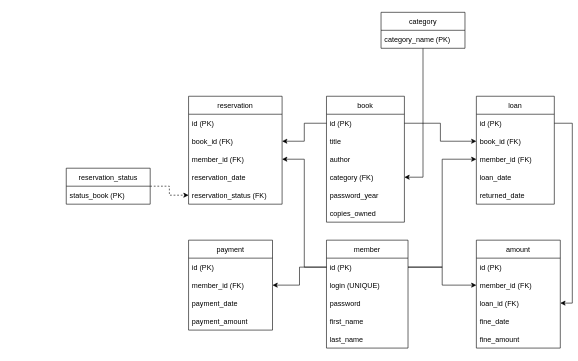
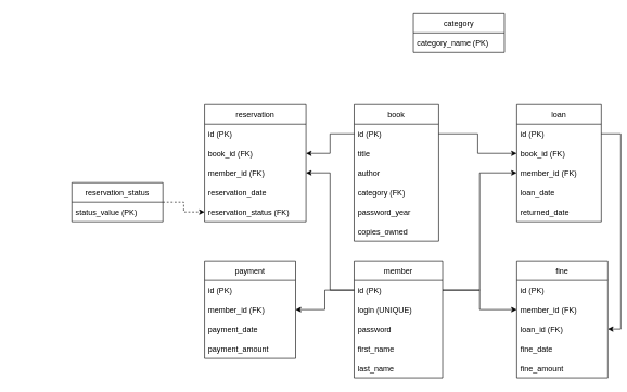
  <mxCell id="0" />
  <mxCell id="1" parent="0" />
  <mxCell id="2" style="edgeStyle=orthogonalEdgeStyle;rounded=0;orthogonalLoop=1;jettySize=auto;html=1;exitX=0;exitY=0.5;exitDx=0;exitDy=0;entryX=0;entryY=0.5;entryDx=0;entryDy=0;fontSize=12;" parent="1" edge="1"><mxGeometry relative="1" as="geometry"><mxPoint x="20" y="490" as="sourcePoint" /></mxGeometry></mxCell>
  <mxCell id="3" style="edgeStyle=orthogonalEdgeStyle;rounded=0;orthogonalLoop=1;jettySize=auto;html=1;exitX=0;exitY=0.5;exitDx=0;exitDy=0;entryX=0;entryY=0.5;entryDx=0;entryDy=0;fontSize=12;" parent="1" edge="1"><mxGeometry relative="1" as="geometry"><mxPoint x="190" y="490" as="sourcePoint" /></mxGeometry></mxCell>
  <mxCell id="4" style="edgeStyle=orthogonalEdgeStyle;rounded=0;orthogonalLoop=1;jettySize=auto;html=1;exitX=1;exitY=0.5;exitDx=0;exitDy=0;entryX=1;entryY=0.5;entryDx=0;entryDy=0;fontSize=12;" parent="1" edge="1"><mxGeometry relative="1" as="geometry"><mxPoint x="650" y="570" as="targetPoint" /></mxGeometry></mxCell>
  <mxCell id="5" value="book" style="swimlane;fontStyle=0;childLayout=stackLayout;horizontal=1;startSize=30;horizontalStack=0;resizeParent=1;resizeParentMax=0;resizeLast=0;collapsible=1;marginBottom=0;" vertex="1" parent="1"><mxGeometry x="544" y="160" width="130" height="210" as="geometry" /></mxCell>
  <mxCell id="6" value="id (PK)" style="text;strokeColor=none;fillColor=none;align=left;verticalAlign=middle;spacingLeft=4;spacingRight=4;overflow=hidden;points=[[0,0.5],[1,0.5]];portConstraint=eastwest;rotatable=0;" vertex="1" parent="5"><mxGeometry y="30" width="130" height="30" as="geometry" /></mxCell>
  <mxCell id="7" value="title" style="text;strokeColor=none;fillColor=none;align=left;verticalAlign=middle;spacingLeft=4;spacingRight=4;overflow=hidden;points=[[0,0.5],[1,0.5]];portConstraint=eastwest;rotatable=0;" vertex="1" parent="5"><mxGeometry y="60" width="130" height="30" as="geometry" /></mxCell>
  <mxCell id="8" value="author" style="text;strokeColor=none;fillColor=none;align=left;verticalAlign=middle;spacingLeft=4;spacingRight=4;overflow=hidden;points=[[0,0.5],[1,0.5]];portConstraint=eastwest;rotatable=0;" vertex="1" parent="5"><mxGeometry y="90" width="130" height="30" as="geometry" /></mxCell>
  <mxCell id="9" value="category (FK)" style="text;strokeColor=none;fillColor=none;align=left;verticalAlign=middle;spacingLeft=4;spacingRight=4;overflow=hidden;points=[[0,0.5],[1,0.5]];portConstraint=eastwest;rotatable=0;" vertex="1" parent="5"><mxGeometry y="120" width="130" height="30" as="geometry" /></mxCell>
  <mxCell id="10" value="password_year" style="text;strokeColor=none;fillColor=none;align=left;verticalAlign=middle;spacingLeft=4;spacingRight=4;overflow=hidden;points=[[0,0.5],[1,0.5]];portConstraint=eastwest;rotatable=0;" vertex="1" parent="5"><mxGeometry y="150" width="130" height="30" as="geometry" /></mxCell>
  <mxCell id="11" value="copies_owned" style="text;strokeColor=none;fillColor=none;align=left;verticalAlign=middle;spacingLeft=4;spacingRight=4;overflow=hidden;points=[[0,0.5],[1,0.5]];portConstraint=eastwest;rotatable=0;" vertex="1" parent="5"><mxGeometry y="180" width="130" height="30" as="geometry" /></mxCell>
  <mxCell id="12" value="member" style="swimlane;fontStyle=0;childLayout=stackLayout;horizontal=1;startSize=30;horizontalStack=0;resizeParent=1;resizeParentMax=0;resizeLast=0;collapsible=1;marginBottom=0;" vertex="1" parent="1"><mxGeometry x="544" y="400" width="136" height="180" as="geometry" /></mxCell>
  <mxCell id="13" value="id (PK)" style="text;strokeColor=none;fillColor=none;align=left;verticalAlign=middle;spacingLeft=4;spacingRight=4;overflow=hidden;points=[[0,0.5],[1,0.5]];portConstraint=eastwest;rotatable=0;" vertex="1" parent="12"><mxGeometry y="30" width="136" height="30" as="geometry" /></mxCell>
  <mxCell id="14" value="login (UNIQUE)" style="text;strokeColor=none;fillColor=none;align=left;verticalAlign=middle;spacingLeft=4;spacingRight=4;overflow=hidden;points=[[0,0.5],[1,0.5]];portConstraint=eastwest;rotatable=0;" vertex="1" parent="12"><mxGeometry y="60" width="136" height="30" as="geometry" /></mxCell>
  <mxCell id="15" value="password" style="text;strokeColor=none;fillColor=none;align=left;verticalAlign=middle;spacingLeft=4;spacingRight=4;overflow=hidden;points=[[0,0.5],[1,0.5]];portConstraint=eastwest;rotatable=0;" vertex="1" parent="12"><mxGeometry y="90" width="136" height="30" as="geometry" /></mxCell>
  <mxCell id="16" value="first_name" style="text;strokeColor=none;fillColor=none;align=left;verticalAlign=middle;spacingLeft=4;spacingRight=4;overflow=hidden;points=[[0,0.5],[1,0.5]];portConstraint=eastwest;rotatable=0;" vertex="1" parent="12"><mxGeometry y="120" width="136" height="30" as="geometry" /></mxCell>
  <mxCell id="17" value="last_name" style="text;strokeColor=none;fillColor=none;align=left;verticalAlign=middle;spacingLeft=4;spacingRight=4;overflow=hidden;points=[[0,0.5],[1,0.5]];portConstraint=eastwest;rotatable=0;" vertex="1" parent="12"><mxGeometry y="150" width="136" height="30" as="geometry" /></mxCell>
  <mxCell id="18" value="loan" style="swimlane;fontStyle=0;childLayout=stackLayout;horizontal=1;startSize=30;horizontalStack=0;resizeParent=1;resizeParentMax=0;resizeLast=0;collapsible=1;marginBottom=0;" vertex="1" parent="1"><mxGeometry x="794" y="160" width="130" height="180" as="geometry" /></mxCell>
  <mxCell id="19" value="id (PK)" style="text;strokeColor=none;fillColor=none;align=left;verticalAlign=middle;spacingLeft=4;spacingRight=4;overflow=hidden;points=[[0,0.5],[1,0.5]];portConstraint=eastwest;rotatable=0;" vertex="1" parent="18"><mxGeometry y="30" width="130" height="30" as="geometry" /></mxCell>
  <mxCell id="20" value="book_id (FK)" style="text;strokeColor=none;fillColor=none;align=left;verticalAlign=middle;spacingLeft=4;spacingRight=4;overflow=hidden;points=[[0,0.5],[1,0.5]];portConstraint=eastwest;rotatable=0;" vertex="1" parent="18"><mxGeometry y="60" width="130" height="30" as="geometry" /></mxCell>
  <mxCell id="21" value="member_id (FK)" style="text;strokeColor=none;fillColor=none;align=left;verticalAlign=middle;spacingLeft=4;spacingRight=4;overflow=hidden;points=[[0,0.5],[1,0.5]];portConstraint=eastwest;rotatable=0;" vertex="1" parent="18"><mxGeometry y="90" width="130" height="30" as="geometry" /></mxCell>
  <mxCell id="22" value="loan_date" style="text;strokeColor=none;fillColor=none;align=left;verticalAlign=middle;spacingLeft=4;spacingRight=4;overflow=hidden;points=[[0,0.5],[1,0.5]];portConstraint=eastwest;rotatable=0;" vertex="1" parent="18"><mxGeometry y="120" width="130" height="30" as="geometry" /></mxCell>
  <mxCell id="23" value="returned_date" style="text;strokeColor=none;fillColor=none;align=left;verticalAlign=middle;spacingLeft=4;spacingRight=4;overflow=hidden;points=[[0,0.5],[1,0.5]];portConstraint=eastwest;rotatable=0;" vertex="1" parent="18"><mxGeometry y="150" width="130" height="30" as="geometry" /></mxCell>
  <mxCell id="24" style="edgeStyle=orthogonalEdgeStyle;rounded=0;orthogonalLoop=1;jettySize=auto;html=1;exitX=1;exitY=0.5;exitDx=0;exitDy=0;" edge="1" parent="1" source="6" target="20"><mxGeometry relative="1" as="geometry" /></mxCell>
  <mxCell id="25" value="reservation" style="swimlane;fontStyle=0;childLayout=stackLayout;horizontal=1;startSize=30;horizontalStack=0;resizeParent=1;resizeParentMax=0;resizeLast=0;collapsible=1;marginBottom=0;" vertex="1" parent="1"><mxGeometry x="314" y="160" width="156" height="180" as="geometry" /></mxCell>
  <mxCell id="26" value="id (PK)" style="text;strokeColor=none;fillColor=none;align=left;verticalAlign=middle;spacingLeft=4;spacingRight=4;overflow=hidden;points=[[0,0.5],[1,0.5]];portConstraint=eastwest;rotatable=0;" vertex="1" parent="25"><mxGeometry y="30" width="156" height="30" as="geometry" /></mxCell>
  <mxCell id="27" value="book_id (FK)" style="text;strokeColor=none;fillColor=none;align=left;verticalAlign=middle;spacingLeft=4;spacingRight=4;overflow=hidden;points=[[0,0.5],[1,0.5]];portConstraint=eastwest;rotatable=0;" vertex="1" parent="25"><mxGeometry y="60" width="156" height="30" as="geometry" /></mxCell>
  <mxCell id="28" value="member_id (FK)" style="text;strokeColor=none;fillColor=none;align=left;verticalAlign=middle;spacingLeft=4;spacingRight=4;overflow=hidden;points=[[0,0.5],[1,0.5]];portConstraint=eastwest;rotatable=0;" vertex="1" parent="25"><mxGeometry y="90" width="156" height="30" as="geometry" /></mxCell>
  <mxCell id="29" value="reservation_date" style="text;strokeColor=none;fillColor=none;align=left;verticalAlign=middle;spacingLeft=4;spacingRight=4;overflow=hidden;points=[[0,0.5],[1,0.5]];portConstraint=eastwest;rotatable=0;" vertex="1" parent="25"><mxGeometry y="120" width="156" height="30" as="geometry" /></mxCell>
  <mxCell id="30" value="reservation_status (FK)" style="text;strokeColor=none;fillColor=none;align=left;verticalAlign=middle;spacingLeft=4;spacingRight=4;overflow=hidden;points=[[0,0.5],[1,0.5]];portConstraint=eastwest;rotatable=0;" vertex="1" parent="25"><mxGeometry y="150" width="156" height="30" as="geometry" /></mxCell>
  <mxCell id="31" style="edgeStyle=orthogonalEdgeStyle;rounded=0;orthogonalLoop=1;jettySize=auto;html=1;entryX=1;entryY=0.5;entryDx=0;entryDy=0;" edge="1" parent="1" source="6" target="27"><mxGeometry relative="1" as="geometry" /></mxCell>
- <mxCell id="32" value="amount" style="swimlane;fontStyle=0;childLayout=stackLayout;horizontal=1;startSize=30;horizontalStack=0;resizeParent=1;resizeParentMax=0;resizeLast=0;collapsible=1;marginBottom=0;" vertex="1" parent="1"><mxGeometry x="794" y="400" width="140" height="180" as="geometry" /></mxCell>
+ <mxCell id="32" value="fine" style="swimlane;fontStyle=0;childLayout=stackLayout;horizontal=1;startSize=30;horizontalStack=0;resizeParent=1;resizeParentMax=0;resizeLast=0;collapsible=1;marginBottom=0;" vertex="1" parent="1"><mxGeometry x="794" y="400" width="140" height="180" as="geometry" /></mxCell>
  <mxCell id="33" value="id (PK)" style="text;strokeColor=none;fillColor=none;align=left;verticalAlign=middle;spacingLeft=4;spacingRight=4;overflow=hidden;points=[[0,0.5],[1,0.5]];portConstraint=eastwest;rotatable=0;" vertex="1" parent="32"><mxGeometry y="30" width="140" height="30" as="geometry" /></mxCell>
  <mxCell id="34" value="member_id (FK)" style="text;strokeColor=none;fillColor=none;align=left;verticalAlign=middle;spacingLeft=4;spacingRight=4;overflow=hidden;points=[[0,0.5],[1,0.5]];portConstraint=eastwest;rotatable=0;" vertex="1" parent="32"><mxGeometry y="60" width="140" height="30" as="geometry" /></mxCell>
  <mxCell id="35" value="loan_id (FK)" style="text;strokeColor=none;fillColor=none;align=left;verticalAlign=middle;spacingLeft=4;spacingRight=4;overflow=hidden;points=[[0,0.5],[1,0.5]];portConstraint=eastwest;rotatable=0;" vertex="1" parent="32"><mxGeometry y="90" width="140" height="30" as="geometry" /></mxCell>
  <mxCell id="36" value="fine_date" style="text;strokeColor=none;fillColor=none;align=left;verticalAlign=middle;spacingLeft=4;spacingRight=4;overflow=hidden;points=[[0,0.5],[1,0.5]];portConstraint=eastwest;rotatable=0;" vertex="1" parent="32"><mxGeometry y="120" width="140" height="30" as="geometry" /></mxCell>
  <mxCell id="37" value="fine_amount" style="text;strokeColor=none;fillColor=none;align=left;verticalAlign=middle;spacingLeft=4;spacingRight=4;overflow=hidden;points=[[0,0.5],[1,0.5]];portConstraint=eastwest;rotatable=0;" vertex="1" parent="32"><mxGeometry y="150" width="140" height="30" as="geometry" /></mxCell>
  <mxCell id="38" style="edgeStyle=orthogonalEdgeStyle;rounded=0;orthogonalLoop=1;jettySize=auto;html=1;entryX=1;entryY=0.5;entryDx=0;entryDy=0;" edge="1" parent="1" source="13" target="28"><mxGeometry relative="1" as="geometry" /></mxCell>
  <mxCell id="39" style="edgeStyle=orthogonalEdgeStyle;rounded=0;orthogonalLoop=1;jettySize=auto;html=1;exitX=1;exitY=0.5;exitDx=0;exitDy=0;entryX=0;entryY=0.5;entryDx=0;entryDy=0;" edge="1" parent="1" source="13" target="21"><mxGeometry relative="1" as="geometry" /></mxCell>
  <mxCell id="40" style="edgeStyle=orthogonalEdgeStyle;rounded=0;orthogonalLoop=1;jettySize=auto;html=1;exitX=1;exitY=0.5;exitDx=0;exitDy=0;entryX=0;entryY=0.5;entryDx=0;entryDy=0;" edge="1" parent="1" source="13" target="34"><mxGeometry relative="1" as="geometry" /></mxCell>
  <mxCell id="41" style="edgeStyle=orthogonalEdgeStyle;rounded=0;orthogonalLoop=1;jettySize=auto;html=1;entryX=1;entryY=0.5;entryDx=0;entryDy=0;" edge="1" parent="1" source="19" target="35"><mxGeometry relative="1" as="geometry" /></mxCell>
  <mxCell id="42" value="payment" style="swimlane;fontStyle=0;childLayout=stackLayout;horizontal=1;startSize=30;horizontalStack=0;resizeParent=1;resizeParentMax=0;resizeLast=0;collapsible=1;marginBottom=0;" vertex="1" parent="1"><mxGeometry x="314" y="400" width="140" height="150" as="geometry" /></mxCell>
  <mxCell id="43" value="id (PK)" style="text;strokeColor=none;fillColor=none;align=left;verticalAlign=middle;spacingLeft=4;spacingRight=4;overflow=hidden;points=[[0,0.5],[1,0.5]];portConstraint=eastwest;rotatable=0;" vertex="1" parent="42"><mxGeometry y="30" width="140" height="30" as="geometry" /></mxCell>
  <mxCell id="44" value="member_id (FK)" style="text;strokeColor=none;fillColor=none;align=left;verticalAlign=middle;spacingLeft=4;spacingRight=4;overflow=hidden;points=[[0,0.5],[1,0.5]];portConstraint=eastwest;rotatable=0;" vertex="1" parent="42"><mxGeometry y="60" width="140" height="30" as="geometry" /></mxCell>
  <mxCell id="45" value="payment_date" style="text;strokeColor=none;fillColor=none;align=left;verticalAlign=middle;spacingLeft=4;spacingRight=4;overflow=hidden;points=[[0,0.5],[1,0.5]];portConstraint=eastwest;rotatable=0;" vertex="1" parent="42"><mxGeometry y="90" width="140" height="30" as="geometry" /></mxCell>
  <mxCell id="46" value="payment_amount" style="text;strokeColor=none;fillColor=none;align=left;verticalAlign=middle;spacingLeft=4;spacingRight=4;overflow=hidden;points=[[0,0.5],[1,0.5]];portConstraint=eastwest;rotatable=0;" vertex="1" parent="42"><mxGeometry y="120" width="140" height="30" as="geometry" /></mxCell>
  <mxCell id="47" style="edgeStyle=orthogonalEdgeStyle;rounded=0;orthogonalLoop=1;jettySize=auto;html=1;exitX=0;exitY=0.5;exitDx=0;exitDy=0;entryX=1;entryY=0.5;entryDx=0;entryDy=0;" edge="1" parent="1" source="13" target="44"><mxGeometry relative="1" as="geometry" /></mxCell>
  <mxCell id="48" style="edgeStyle=orthogonalEdgeStyle;rounded=0;orthogonalLoop=1;jettySize=auto;html=1;entryX=0;entryY=0.5;entryDx=0;entryDy=0;dashed=1;" edge="1" parent="1" source="49" target="30"><mxGeometry relative="1" as="geometry" /></mxCell>
  <mxCell id="49" value="reservation_status" style="swimlane;fontStyle=0;childLayout=stackLayout;horizontal=1;startSize=30;horizontalStack=0;resizeParent=1;resizeParentMax=0;resizeLast=0;collapsible=1;marginBottom=0;" vertex="1" parent="1"><mxGeometry x="110" y="280" width="140" height="60" as="geometry" /></mxCell>
- <mxCell id="50" value="status_book (PK)" style="text;strokeColor=none;fillColor=none;align=left;verticalAlign=middle;spacingLeft=4;spacingRight=4;overflow=hidden;points=[[0,0.5],[1,0.5]];portConstraint=eastwest;rotatable=0;" vertex="1" parent="49"><mxGeometry y="30" width="140" height="30" as="geometry" /></mxCell>
- <mxCell id="51" style="edgeStyle=orthogonalEdgeStyle;rounded=0;orthogonalLoop=1;jettySize=auto;html=1;entryX=1;entryY=0.5;entryDx=0;entryDy=0;" edge="1" parent="1" source="52" target="9"><mxGeometry relative="1" as="geometry" /></mxCell>
+ <mxCell id="50" value="status_value (PK)" style="text;strokeColor=none;fillColor=none;align=left;verticalAlign=middle;spacingLeft=4;spacingRight=4;overflow=hidden;points=[[0,0.5],[1,0.5]];portConstraint=eastwest;rotatable=0;" vertex="1" parent="49"><mxGeometry y="30" width="140" height="30" as="geometry" /></mxCell>
  <mxCell id="52" value="category" style="swimlane;fontStyle=0;childLayout=stackLayout;horizontal=1;startSize=30;horizontalStack=0;resizeParent=1;resizeParentMax=0;resizeLast=0;collapsible=1;marginBottom=0;" vertex="1" parent="1"><mxGeometry x="635" y="20" width="140" height="60" as="geometry" /></mxCell>
  <mxCell id="53" value="category_name (PK)" style="text;strokeColor=none;fillColor=none;align=left;verticalAlign=middle;spacingLeft=4;spacingRight=4;overflow=hidden;points=[[0,0.5],[1,0.5]];portConstraint=eastwest;rotatable=0;" vertex="1" parent="52"><mxGeometry y="30" width="140" height="30" as="geometry" /></mxCell>
